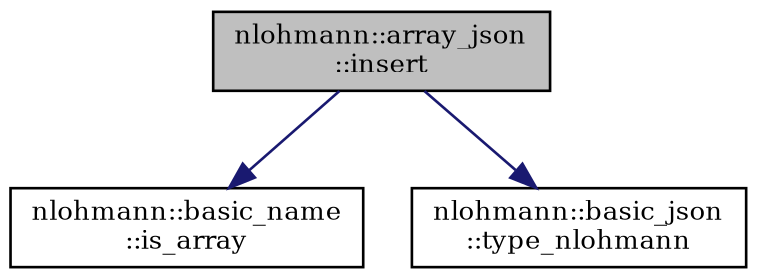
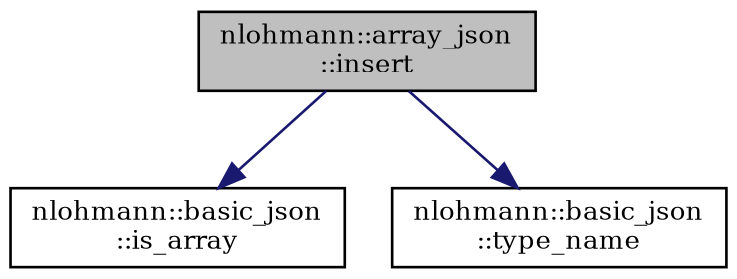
  digraph {
    fontname="DejaVu Serif"
    rankdir=TB
    node [color=black fillcolor=white fontname="DejaVu Serif" fontsize=10 shape=record style=filled]
    edge [color=midnightblue fontname="DejaVu Serif" fontsize=10 labelfontname=Helvetica labelfontsize=10 style=solid]
    n1 [fillcolor=grey75 fontcolor=black height=0.2 label="nlohmann::array_json\l::insert" width=0.4]
-   n2 [height=0.2 label="nlohmann::basic_name\l::is_array" width=0.4]
-   n3 [height=0.2 label="nlohmann::basic_json\l::type_nlohmann" width=0.4]
+   n2 [height=0.2 label="nlohmann::basic_json\l::is_array" width=0.4]
+   n3 [height=0.2 label="nlohmann::basic_json\l::type_name" width=0.4]
    n1 -> n2
    n1 -> n3
  }
